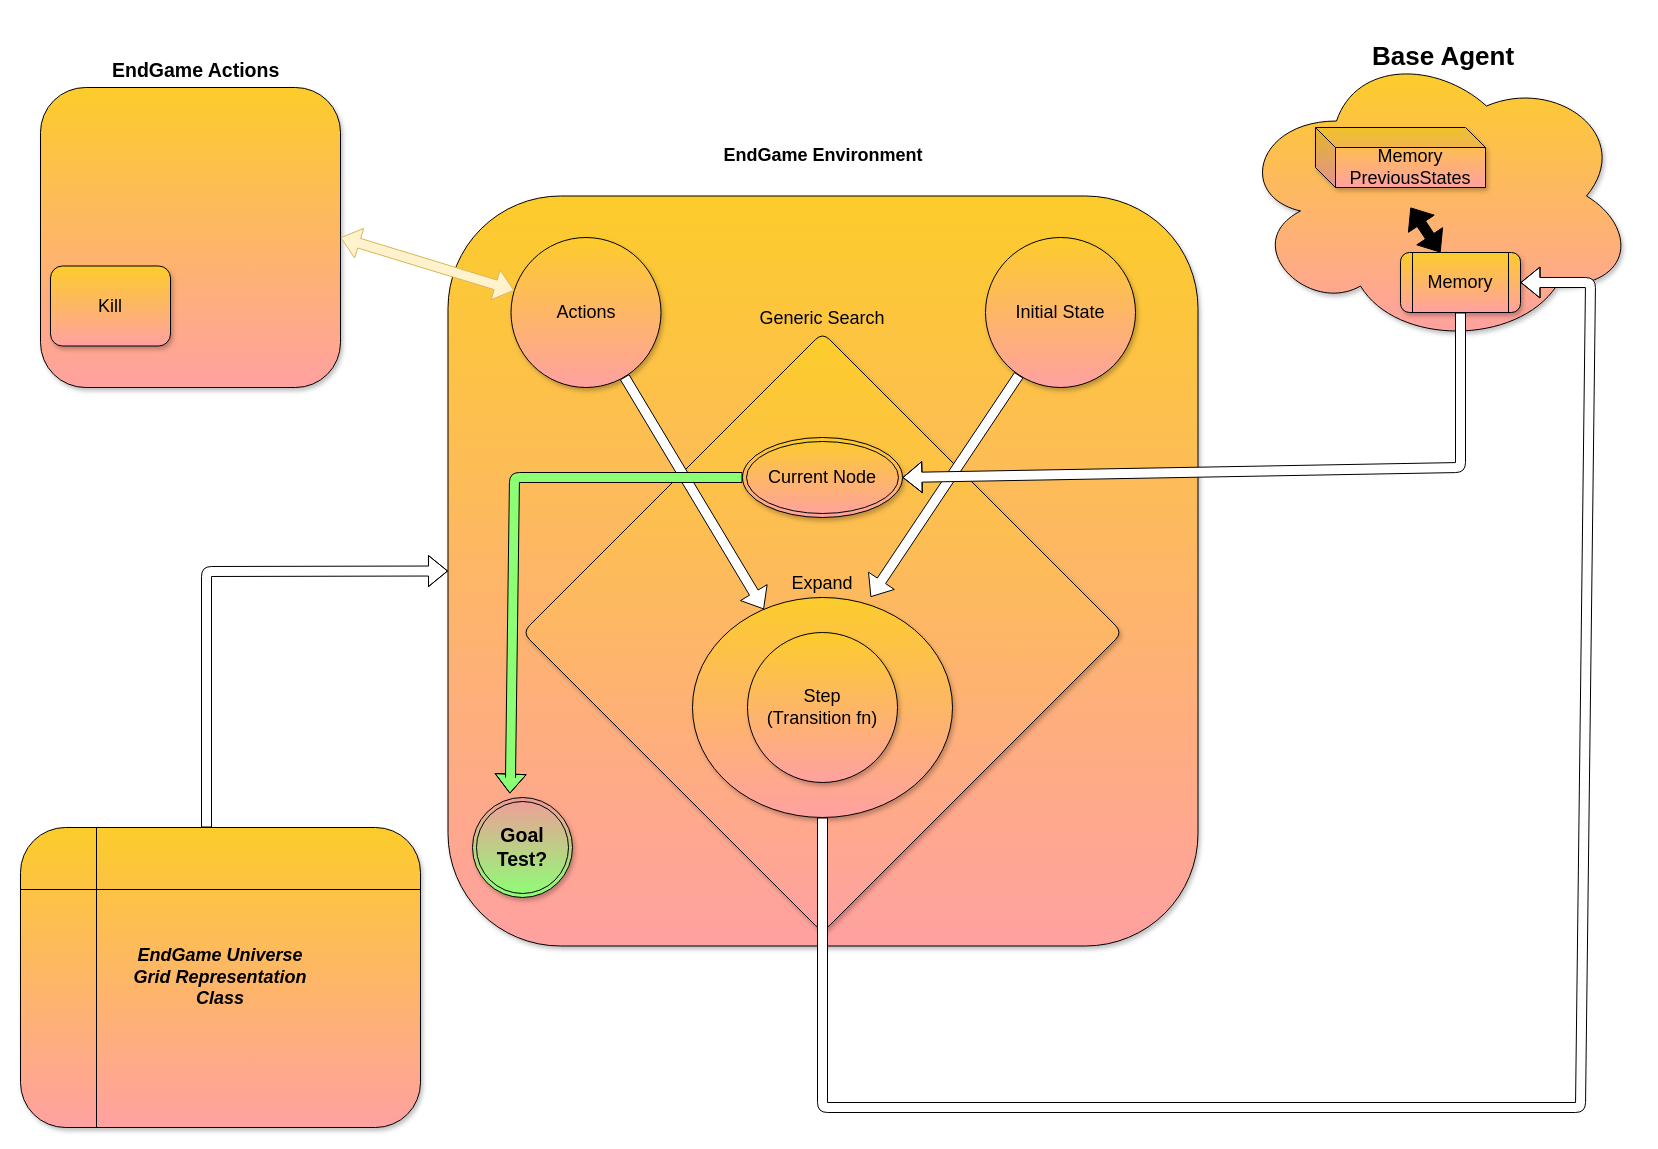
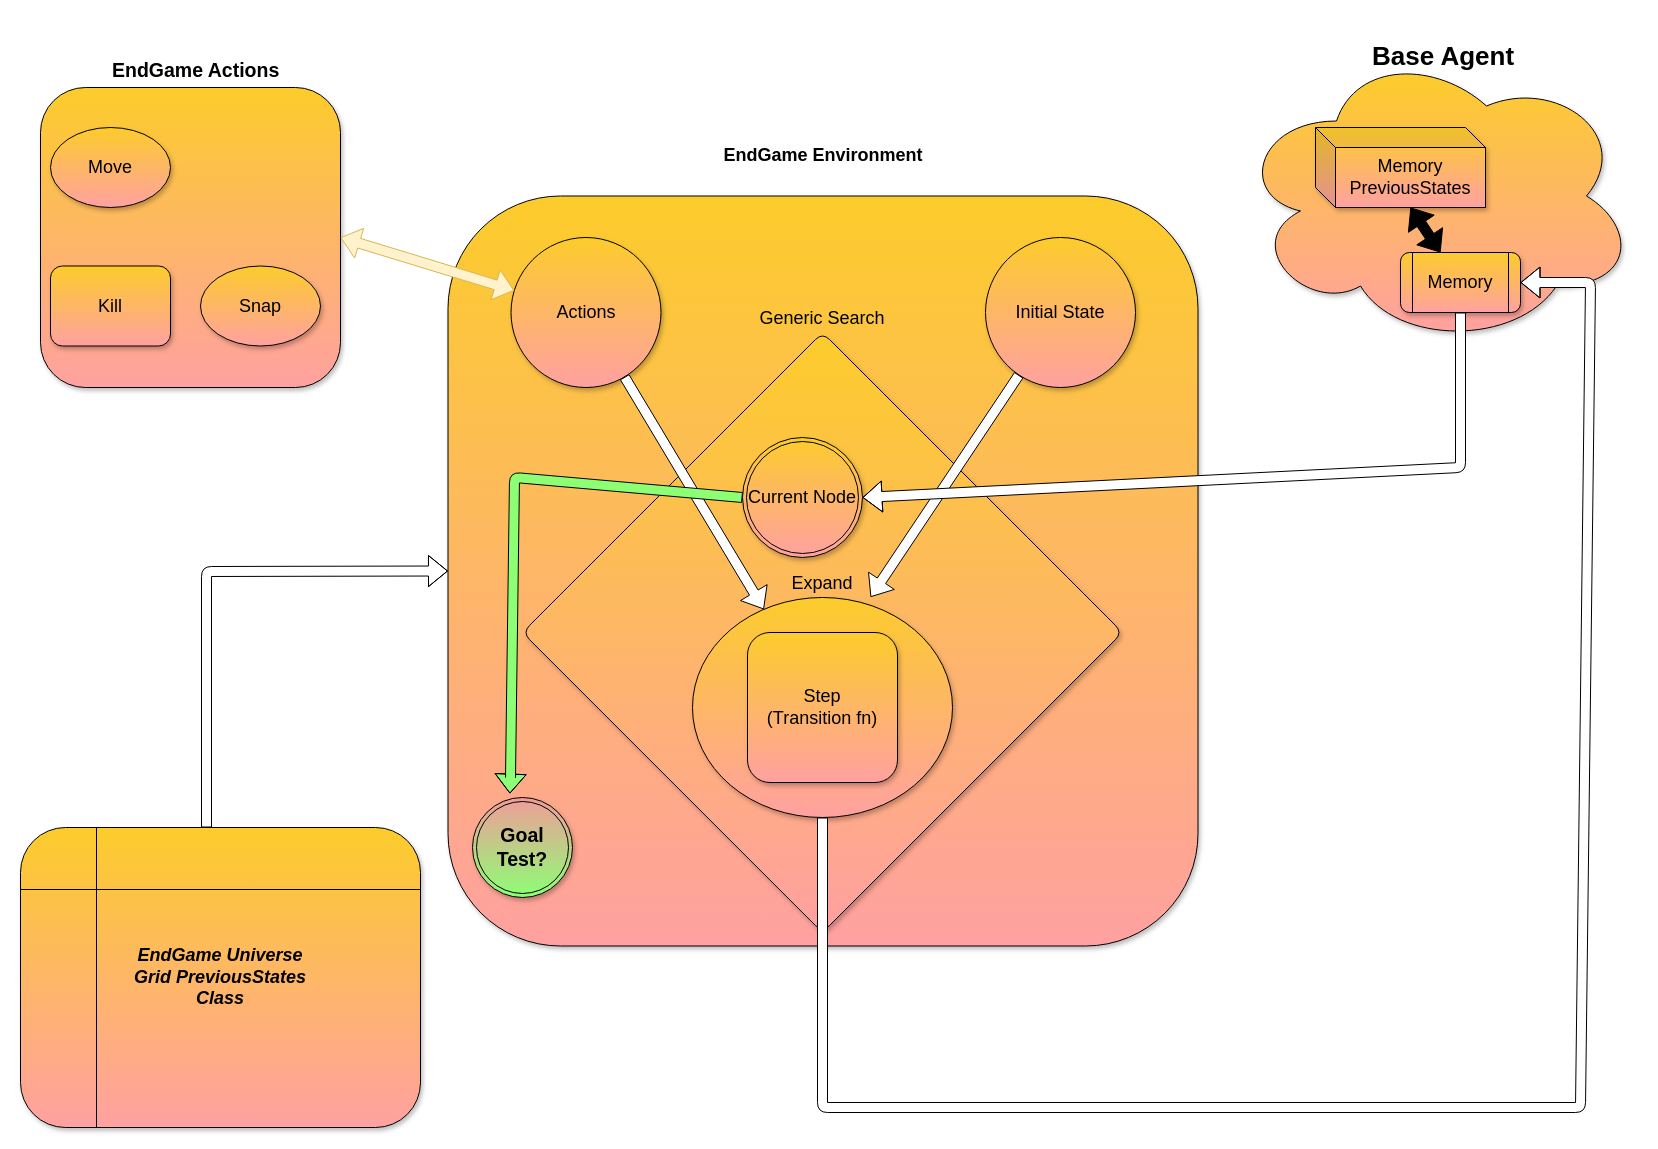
  <mxCell id="0" />
  <mxCell id="1" parent="0" />
  <mxCell id="2" value="&lt;h1&gt;&lt;span style=&quot;white-space: normal ; font-size: 18px&quot;&gt;EndGame Environment&lt;/span&gt;&lt;/h1&gt;" style="whiteSpace=wrap;html=1;aspect=fixed;rounded=1;glass=0;comic=0;shadow=1;gradientColor=#FFA1A1;fillColor=#FCCC2B;labelPosition=center;verticalLabelPosition=top;align=center;verticalAlign=bottom;labelBackgroundColor=none;labelBorderColor=none;fontStyle=1;fontSize=18;" vertex="1" parent="1"><mxGeometry x="447.5" y="195.5" width="750" height="750" as="geometry" /></mxCell>
- <mxCell id="3" value="&lt;h4&gt;&lt;b&gt;&lt;i&gt;EndGame Universe&lt;br&gt; &lt;/i&gt;&lt;/b&gt;&lt;b&gt;&lt;i&gt;Grid Representation&lt;br&gt;&lt;/i&gt;&lt;/b&gt;&lt;b&gt;&lt;i&gt;Class&lt;/i&gt;&lt;/b&gt;&lt;/h4&gt;" style="shape=internalStorage;whiteSpace=wrap;html=1;backgroundOutline=1;rounded=1;shadow=1;glass=0;comic=0;labelBackgroundColor=none;fillColor=#FCCC2B;gradientColor=#FFA1A1;fontSize=18;dx=76;dy=62;" vertex="1" parent="1"><mxGeometry x="20" y="827" width="400" height="300" as="geometry" /></mxCell>
+ <mxCell id="3" value="&lt;h4&gt;&lt;b&gt;&lt;i&gt;EndGame Universe&lt;br&gt; &lt;/i&gt;&lt;/b&gt;&lt;b&gt;&lt;i&gt;Grid PreviousStates&lt;br&gt;&lt;/i&gt;&lt;/b&gt;&lt;b&gt;&lt;i&gt;Class&lt;/i&gt;&lt;/b&gt;&lt;/h4&gt;" style="shape=internalStorage;whiteSpace=wrap;html=1;backgroundOutline=1;rounded=1;shadow=1;glass=0;comic=0;labelBackgroundColor=none;fillColor=#FCCC2B;gradientColor=#FFA1A1;fontSize=18;dx=76;dy=62;" vertex="1" parent="1"><mxGeometry x="20" y="827" width="400" height="300" as="geometry" /></mxCell>
  <mxCell id="4" value="" style="shape=flexArrow;endArrow=classic;html=1;fontSize=18;entryX=0;entryY=0.5;entryDx=0;entryDy=0;strokeWidth=1;fillColor=#ffffff;gradientColor=none;" edge="1" parent="1" target="2"><mxGeometry width="50" height="50" relative="1" as="geometry"><mxPoint x="206" y="827" as="sourcePoint" /><mxPoint x="90" y="847" as="targetPoint" /><Array as="points"><mxPoint x="206" y="571" /></Array></mxGeometry></mxCell>
  <mxCell id="5" value="Actions" style="ellipse;whiteSpace=wrap;html=1;rounded=1;shadow=1;glass=0;comic=0;labelBackgroundColor=none;fillColor=#FCCC2B;gradientColor=#FFA1A1;fontSize=18;" vertex="1" parent="1"><mxGeometry x="510.5" y="237" width="150" height="150" as="geometry" /></mxCell>
  <mxCell id="6" value="Initial State" style="ellipse;whiteSpace=wrap;html=1;rounded=1;shadow=1;glass=0;comic=0;labelBackgroundColor=none;fillColor=#FCCC2B;gradientColor=#FFA1A1;fontSize=18;" vertex="1" parent="1"><mxGeometry x="985" y="237" width="150" height="150" as="geometry" /></mxCell>
  <mxCell id="7" value="Generic Search" style="rhombus;whiteSpace=wrap;html=1;rounded=1;shadow=1;glass=0;comic=0;labelBackgroundColor=none;fillColor=#FCCC2B;gradientColor=#FFA1A1;fontSize=18;labelPosition=center;verticalLabelPosition=top;align=center;verticalAlign=bottom;" vertex="1" parent="1"><mxGeometry x="522" y="332" width="600" height="600" as="geometry" /></mxCell>
  <mxCell id="8" value="" style="ellipse;shape=cloud;whiteSpace=wrap;html=1;rounded=1;shadow=1;glass=0;comic=0;labelBackgroundColor=none;fillColor=#FCCC2B;gradientColor=#FFA1A1;fontSize=18;labelPosition=center;verticalLabelPosition=top;align=center;verticalAlign=bottom;" vertex="1" parent="1"><mxGeometry x="1236" y="45.5" width="400" height="300" as="geometry" /></mxCell>
- <mxCell id="9" value="Memory&lt;br&gt;PreviousStates" style="shape=cube;whiteSpace=wrap;html=1;boundedLbl=1;backgroundOutline=1;darkOpacity=0.05;darkOpacity2=0.1;rounded=1;shadow=1;glass=0;comic=0;labelBackgroundColor=none;fillColor=#FCCC2B;gradientColor=#FFA1A1;fontSize=18;" vertex="1" parent="1"><mxGeometry x="1315" y="127" width="170" height="60" as="geometry" /></mxCell>
+ <mxCell id="9" value="Memory&lt;br&gt;PreviousStates" style="shape=cube;whiteSpace=wrap;html=1;boundedLbl=1;backgroundOutline=1;darkOpacity=0.05;darkOpacity2=0.1;rounded=1;shadow=1;glass=0;comic=0;labelBackgroundColor=none;fillColor=#FCCC2B;gradientColor=#FFA1A1;fontSize=18;" vertex="1" parent="1"><mxGeometry x="1315" y="127" width="170" height="80" as="geometry" /></mxCell>
  <mxCell id="10" value="Memory" style="shape=process;whiteSpace=wrap;html=1;backgroundOutline=1;rounded=1;shadow=1;glass=0;comic=0;labelBackgroundColor=none;fillColor=#FCCC2B;gradientColor=#FFA1A1;fontSize=18;" vertex="1" parent="1"><mxGeometry x="1400" y="252" width="120" height="60" as="geometry" /></mxCell>
  <mxCell id="11" value="Expand" style="ellipse;whiteSpace=wrap;html=1;rounded=1;shadow=1;glass=0;comic=0;labelBackgroundColor=none;fillColor=#FCCC2B;gradientColor=#FFA1A1;fontSize=18;labelPosition=center;verticalLabelPosition=top;align=center;verticalAlign=bottom;" vertex="1" parent="1"><mxGeometry x="692" y="597" width="260" height="220" as="geometry" /></mxCell>
  <mxCell id="12" value="" style="shape=flexArrow;endArrow=classic;html=1;strokeWidth=1;fillColor=#ffffff;gradientColor=none;fontSize=18;" edge="1" parent="1" source="5" target="11"><mxGeometry width="50" height="50" relative="1" as="geometry"><mxPoint x="30" y="1017" as="sourcePoint" /><mxPoint x="80" y="967" as="targetPoint" /></mxGeometry></mxCell>
  <mxCell id="13" value="" style="shape=flexArrow;endArrow=classic;html=1;strokeWidth=1;fillColor=#ffffff;gradientColor=none;fontSize=18;entryX=0.685;entryY=-0.002;entryDx=0;entryDy=0;entryPerimeter=0;" edge="1" parent="1" source="6" target="11"><mxGeometry width="50" height="50" relative="1" as="geometry"><mxPoint x="634.514" y="386.054" as="sourcePoint" /><mxPoint x="674.939" y="452.363" as="targetPoint" /></mxGeometry></mxCell>
- <mxCell id="14" value="Step &lt;br&gt;(Transition fn)" style="ellipse;whiteSpace=wrap;html=1;rounded=1;shadow=1;glass=0;comic=0;labelBackgroundColor=none;fillColor=#FCCC2B;gradientColor=#FFA1A1;fontSize=18;" vertex="1" parent="1"><mxGeometry x="747" y="632" width="150" height="150" as="geometry" /></mxCell>
- <mxCell id="15" value="Current Node" style="ellipse;shape=doubleEllipse;whiteSpace=wrap;html=1;rounded=1;shadow=1;glass=0;comic=0;labelBackgroundColor=none;fillColor=#FCCC2B;gradientColor=#FFA1A1;fontSize=18;" vertex="1" parent="1"><mxGeometry x="742" y="437" width="160" height="80" as="geometry" /></mxCell>
+ <mxCell id="14" value="Step &lt;br&gt;(Transition fn)" style="whiteSpace=wrap;html=1;shadow=1;glass=0;comic=0;labelBackgroundColor=none;fillColor=#FCCC2B;gradientColor=#FFA1A1;fontSize=18;rounded=1;" vertex="1" parent="1"><mxGeometry x="747" y="632" width="150" height="150" as="geometry" /></mxCell>
+ <mxCell id="15" value="Current Node" style="ellipse;shape=doubleEllipse;whiteSpace=wrap;html=1;rounded=1;shadow=1;glass=0;comic=0;labelBackgroundColor=none;fillColor=#FCCC2B;gradientColor=#FFA1A1;fontSize=18;" vertex="1" parent="1"><mxGeometry x="742" y="437" width="120" height="120" as="geometry" /></mxCell>
  <mxCell id="16" value="" style="shape=flexArrow;endArrow=classic;html=1;strokeWidth=1;fillColor=#ffffff;gradientColor=none;fontSize=18;entryX=1;entryY=0.5;entryDx=0;entryDy=0;exitX=0.5;exitY=1;exitDx=0;exitDy=0;" edge="1" parent="1" source="10" target="15"><mxGeometry width="50" height="50" relative="1" as="geometry"><mxPoint x="1028.338" y="384.364" as="sourcePoint" /><mxPoint x="880.1" y="606.56" as="targetPoint" /><Array as="points"><mxPoint x="1460" y="467" /></Array></mxGeometry></mxCell>
  <mxCell id="17" value="" style="shape=flexArrow;endArrow=classic;html=1;strokeWidth=1;fillColor=#ffffff;gradientColor=none;fontSize=18;entryX=1;entryY=0.5;entryDx=0;entryDy=0;" edge="1" parent="1" source="11" target="10"><mxGeometry width="50" height="50" relative="1" as="geometry"><mxPoint x="1470" y="322" as="sourcePoint" /><mxPoint x="912" y="487" as="targetPoint" /><Array as="points"><mxPoint x="822" y="1107" /><mxPoint x="1580" y="1107" /><mxPoint x="1590" y="282" /></Array></mxGeometry></mxCell>
  <mxCell id="18" value="" style="shape=flexArrow;endArrow=classic;startArrow=classic;html=1;labelBackgroundColor=#000000;strokeWidth=1;fillColor=#000000;gradientColor=none;fontSize=13;entryX=0;entryY=0;entryDx=95;entryDy=80;entryPerimeter=0;spacing=1;" edge="1" parent="1" source="10" target="9"><mxGeometry width="50" height="50" relative="1" as="geometry"><mxPoint x="1360" y="287" as="sourcePoint" /><mxPoint x="1410" y="237" as="targetPoint" /></mxGeometry></mxCell>
  <mxCell id="19" value="&lt;h2&gt;Goal Test?&lt;/h2&gt;" style="ellipse;shape=doubleEllipse;whiteSpace=wrap;html=1;aspect=fixed;rounded=1;shadow=1;glass=0;comic=0;labelBackgroundColor=none;fillColor=#F19C99;gradientColor=#8CFF75;fontSize=13;" vertex="1" parent="1"><mxGeometry x="472" y="797" width="100" height="100" as="geometry" /></mxCell>
  <mxCell id="20" value="" style="shape=flexArrow;endArrow=classic;html=1;strokeWidth=1;fillColor=#8CFF75;gradientColor=none;fontSize=18;exitX=0;exitY=0.5;exitDx=0;exitDy=0;entryX=0.374;entryY=-0.039;entryDx=0;entryDy=0;entryPerimeter=0;" edge="1" parent="1" source="15" target="19"><mxGeometry width="50" height="50" relative="1" as="geometry"><mxPoint x="420.05" y="556.834" as="sourcePoint" /><mxPoint x="559.15" y="789.417" as="targetPoint" /><Array as="points"><mxPoint x="514" y="477" /><mxPoint x="510" y="777" /></Array></mxGeometry></mxCell>
  <mxCell id="21" value="" style="whiteSpace=wrap;html=1;aspect=fixed;rounded=1;glass=0;comic=0;shadow=1;gradientColor=#FFA1A1;fillColor=#FCCC2B;labelPosition=center;verticalLabelPosition=top;align=center;verticalAlign=bottom;labelBackgroundColor=none;labelBorderColor=none;fontStyle=1;fontSize=18;" vertex="1" parent="1"><mxGeometry x="40" y="87" width="300" height="300" as="geometry" /></mxCell>
+ <mxCell id="22" value="Move" style="ellipse;whiteSpace=wrap;html=1;rounded=1;shadow=1;glass=0;comic=0;labelBackgroundColor=none;fillColor=#FCCC2B;gradientColor=#FFA1A1;fontSize=18;" vertex="1" parent="1"><mxGeometry x="50" y="127" width="120" height="80" as="geometry" /></mxCell>
  <mxCell id="23" value="Kill" style="whiteSpace=wrap;html=1;shadow=1;glass=0;comic=0;labelBackgroundColor=none;fillColor=#FCCC2B;gradientColor=#FFA1A1;fontSize=18;rounded=1;" vertex="1" parent="1"><mxGeometry x="50" y="265.5" width="120" height="80" as="geometry" /></mxCell>
+ <mxCell id="24" value="Snap" style="ellipse;whiteSpace=wrap;html=1;rounded=1;shadow=1;glass=0;comic=0;labelBackgroundColor=none;fillColor=#FCCC2B;gradientColor=#FFA1A1;fontSize=18;" vertex="1" parent="1"><mxGeometry x="200" y="265.5" width="120" height="80" as="geometry" /></mxCell>
  <mxCell id="25" value="" style="shape=flexArrow;endArrow=classic;startArrow=classic;html=1;labelBackgroundColor=#000000;strokeWidth=1;fillColor=#fff2cc;fontSize=13;exitX=1;exitY=0.5;exitDx=0;exitDy=0;strokeColor=#d6b656;" edge="1" parent="1" source="21" target="5"><mxGeometry width="50" height="50" relative="1" as="geometry"><mxPoint x="340" y="257" as="sourcePoint" /><mxPoint x="390" y="207" as="targetPoint" /></mxGeometry></mxCell>
  <mxCell id="26" value="&lt;h1&gt;Base Agent&lt;/h1&gt;" style="text;html=1;resizable=0;points=[];autosize=1;align=left;verticalAlign=top;spacingTop=-4;fontSize=13;" vertex="1" parent="1"><mxGeometry x="1370" y="20.5" width="160" height="50" as="geometry" /></mxCell>
  <mxCell id="27" value="&lt;h2&gt;EndGame Actions&lt;/h2&gt;" style="text;html=1;fontSize=13;" vertex="1" parent="1"><mxGeometry x="110" y="35.5" width="130" height="30" as="geometry" /></mxCell>
